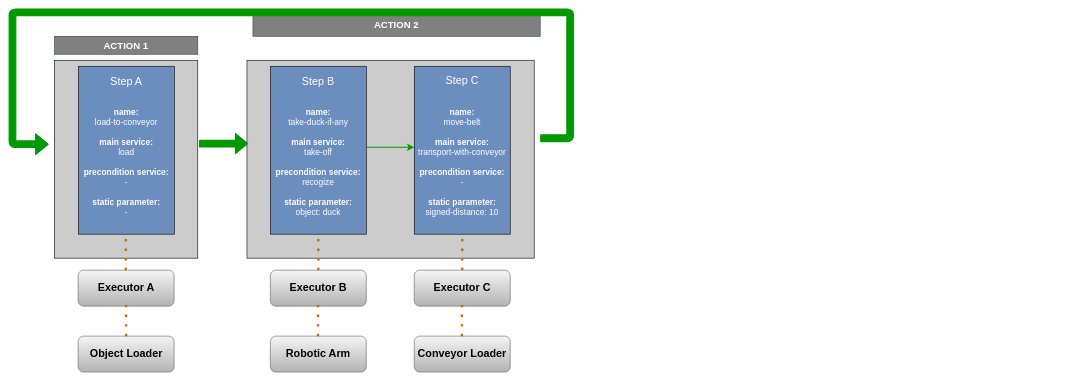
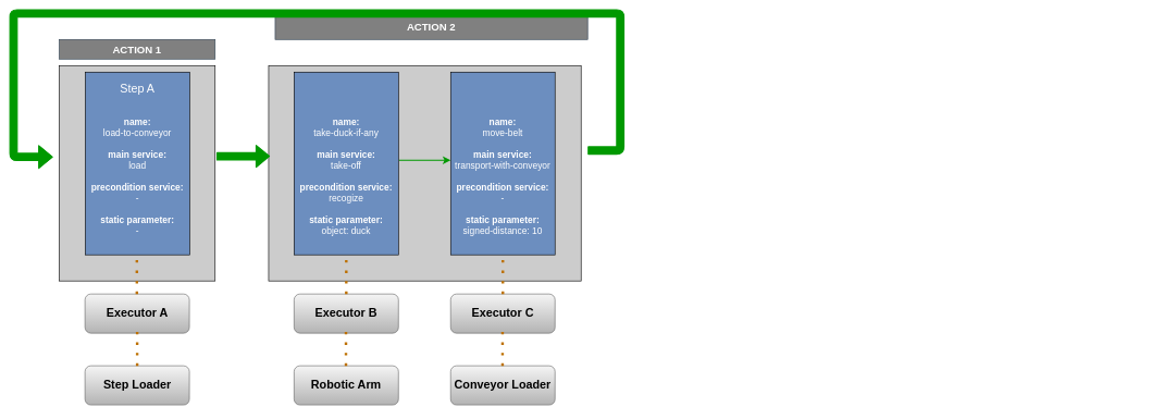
  <mxCell id="0" />
  <mxCell id="1" parent="0" />
  <mxCell id="2" value="" style="rounded=0;whiteSpace=wrap;html=1;fontSize=18;fontColor=#FFFFFF;fillColor=#CCCCCC;" parent="1" vertex="1"><mxGeometry x="90" y="100" width="239" height="330" as="geometry" /></mxCell>
  <mxCell id="3" value="" style="rounded=0;whiteSpace=wrap;html=1;fontSize=16;fillColor=#6C8EBF;" parent="1" vertex="1"><mxGeometry x="130" y="110" width="160" height="280" as="geometry" /></mxCell>
  <mxCell id="4" value="" style="rounded=0;whiteSpace=wrap;html=1;fontSize=18;fontColor=#FFFFFF;fillColor=#CCCCCC;" parent="1" vertex="1"><mxGeometry x="411" y="100" width="479" height="330" as="geometry" /></mxCell>
  <mxCell id="5" value="ACTION 2" style="text;html=1;strokeColor=#314354;align=center;verticalAlign=middle;whiteSpace=wrap;rounded=0;fontStyle=1;fontSize=16;fontColor=#ffffff;fillColor=#808080;" parent="1" vertex="1"><mxGeometry x="421" y="20" width="479" height="40" as="geometry" /></mxCell>
  <mxCell id="6" value="" style="rounded=0;whiteSpace=wrap;html=1;fontSize=16;fillColor=#6C8EBF;" parent="1" vertex="1"><mxGeometry x="690" y="110" width="160" height="280" as="geometry" /></mxCell>
  <mxCell id="7" value="Step A" style="text;html=1;strokeColor=none;fillColor=none;align=center;verticalAlign=middle;whiteSpace=wrap;rounded=0;fontSize=18;fontColor=#FFFFFF;fontStyle=0" parent="1" vertex="1"><mxGeometry x="1710" y="160" width="70" height="30" as="geometry" /></mxCell>
  <mxCell id="8" value="" style="endArrow=classic;html=1;fontSize=18;fontColor=#FFFFFF;strokeWidth=2;strokeColor=#009900;exitX=1.006;exitY=0.396;exitDx=0;exitDy=0;exitPerimeter=0;entryX=0;entryY=0.396;entryDx=0;entryDy=0;entryPerimeter=0;" parent="1" source="12" target="14" edge="1"><mxGeometry width="50" height="50" relative="1" as="geometry"><mxPoint x="20" y="515" as="sourcePoint" /><mxPoint x="687" y="246" as="targetPoint" /></mxGeometry></mxCell>
  <mxCell id="9" value="" style="shape=flexArrow;endArrow=classic;html=1;strokeColor=#009900;strokeWidth=2;fontSize=18;fontColor=#FFFFFF;fillColor=#009900;" parent="1" edge="1"><mxGeometry width="50" height="50" relative="1" as="geometry"><mxPoint x="900" y="230" as="sourcePoint" /><mxPoint x="80" y="240" as="targetPoint" /><Array as="points"><mxPoint x="950" y="230" /><mxPoint x="950" y="20" /><mxPoint x="20" y="20" /><mxPoint x="20" y="240" /></Array></mxGeometry></mxCell>
  <mxCell id="10" value="" style="rounded=0;whiteSpace=wrap;html=1;fontSize=16;fillColor=#6C8EBF;" parent="1" vertex="1"><mxGeometry x="450" y="110" width="160" height="280" as="geometry" /></mxCell>
- <mxCell id="11" value="Step B" style="text;html=1;strokeColor=none;fillColor=none;align=center;verticalAlign=middle;whiteSpace=wrap;rounded=0;fontSize=18;fontColor=#FFFFFF;fontStyle=0" parent="1" vertex="1"><mxGeometry x="460" y="120" width="140" height="30" as="geometry" /></mxCell>
  <mxCell id="12" value="&lt;b&gt;name:&lt;/b&gt;&lt;br&gt;take-duck-if-any&lt;br&gt;&lt;br&gt;&lt;b&gt;main service:&lt;/b&gt;&lt;br&gt;take-off&lt;br&gt;&lt;br&gt;&lt;b&gt;precondition service:&lt;/b&gt;&lt;br&gt;recogize&lt;br&gt;&lt;br&gt;&lt;b&gt;static parameter:&lt;br&gt;&lt;/b&gt;object: duck" style="text;html=1;strokeColor=none;fillColor=none;align=center;verticalAlign=middle;whiteSpace=wrap;rounded=0;fontSize=14;fontColor=#FFFFFF;fontStyle=0" parent="1" vertex="1"><mxGeometry x="450" y="150" width="160" height="240" as="geometry" /></mxCell>
- <mxCell id="13" value="Step C" style="text;html=1;strokeColor=none;fillColor=none;align=center;verticalAlign=middle;whiteSpace=wrap;rounded=0;fontSize=18;fontColor=#FFFFFF;fontStyle=0" parent="1" vertex="1"><mxGeometry x="700" y="119" width="140" height="30" as="geometry" /></mxCell>
  <mxCell id="14" value="&lt;b&gt;name:&lt;/b&gt;&lt;br&gt;move-belt&lt;br&gt;&lt;br&gt;&lt;b&gt;main service:&lt;/b&gt;&lt;br&gt;transport-with-conveyor&lt;br&gt;&lt;br&gt;&lt;b&gt;precondition service:&lt;/b&gt;&lt;br&gt;-&lt;br&gt;&lt;br&gt;&lt;b&gt;static parameter:&lt;br&gt;&lt;/b&gt;signed-distance: 10" style="text;html=1;strokeColor=none;fillColor=none;align=center;verticalAlign=middle;whiteSpace=wrap;rounded=0;fontSize=14;fontColor=#FFFFFF;fontStyle=0" parent="1" vertex="1"><mxGeometry x="690" y="150" width="160" height="240" as="geometry" /></mxCell>
  <mxCell id="15" value="Executor B" style="rounded=1;whiteSpace=wrap;html=1;fontSize=18;fontStyle=1;gradientColor=#b3b3b3;fillColor=#f5f5f5;strokeColor=#666666;" parent="1" vertex="1"><mxGeometry x="450" y="450" width="160" height="60" as="geometry" /></mxCell>
  <mxCell id="16" value="Executor C" style="rounded=1;whiteSpace=wrap;html=1;fontSize=18;fontStyle=1;gradientColor=#b3b3b3;fillColor=#f5f5f5;strokeColor=#666666;" parent="1" vertex="1"><mxGeometry x="690" y="450" width="160" height="60" as="geometry" /></mxCell>
  <mxCell id="17" value="" style="endArrow=none;dashed=1;html=1;dashPattern=1 3;strokeWidth=4;fontSize=18;entryX=0.5;entryY=1;entryDx=0;entryDy=0;exitX=0.5;exitY=0;exitDx=0;exitDy=0;fillColor=#f0a30a;strokeColor=#BD7000;" parent="1" source="15" target="12" edge="1"><mxGeometry width="50" height="50" relative="1" as="geometry"><mxPoint x="190" y="460" as="sourcePoint" /><mxPoint x="240" y="410" as="targetPoint" /></mxGeometry></mxCell>
  <mxCell id="18" value="" style="endArrow=none;dashed=1;html=1;dashPattern=1 3;strokeWidth=4;fontSize=18;entryX=0.5;entryY=1;entryDx=0;entryDy=0;exitX=0.5;exitY=0;exitDx=0;exitDy=0;fillColor=#f0a30a;strokeColor=#BD7000;" parent="1" source="16" target="14" edge="1"><mxGeometry width="50" height="50" relative="1" as="geometry"><mxPoint x="540" y="460" as="sourcePoint" /><mxPoint x="540" y="400" as="targetPoint" /></mxGeometry></mxCell>
  <mxCell id="19" value="ACTION 1" style="text;html=1;strokeColor=#314354;align=center;verticalAlign=middle;whiteSpace=wrap;rounded=0;fontStyle=1;fontSize=16;fontColor=#ffffff;fillColor=#808080;" parent="1" vertex="1"><mxGeometry x="90" y="60" width="239" height="30" as="geometry" /></mxCell>
  <mxCell id="20" value="Step A" style="text;html=1;strokeColor=none;fillColor=none;align=center;verticalAlign=middle;whiteSpace=wrap;rounded=0;fontSize=18;fontColor=#FFFFFF;fontStyle=0" parent="1" vertex="1"><mxGeometry x="140" y="120" width="140" height="30" as="geometry" /></mxCell>
  <mxCell id="21" value="&lt;b&gt;name:&lt;/b&gt;&lt;br&gt;load-to-conveyor&lt;br&gt;&lt;br&gt;&lt;b&gt;main service:&lt;/b&gt;&lt;br&gt;load&lt;br&gt;&lt;br&gt;&lt;b&gt;precondition service:&lt;/b&gt;&lt;br&gt;-&lt;br&gt;&lt;br&gt;&lt;b&gt;static parameter:&lt;br&gt;&lt;/b&gt;-" style="text;html=1;strokeColor=none;fillColor=none;align=center;verticalAlign=middle;whiteSpace=wrap;rounded=0;fontSize=14;fontColor=#FFFFFF;fontStyle=0" parent="1" vertex="1"><mxGeometry x="130" y="150" width="160" height="240" as="geometry" /></mxCell>
  <mxCell id="22" value="Executor A" style="rounded=1;whiteSpace=wrap;html=1;fontSize=18;fontStyle=1;gradientColor=#b3b3b3;fillColor=#f5f5f5;strokeColor=#666666;" parent="1" vertex="1"><mxGeometry x="129.5" y="450" width="160" height="60" as="geometry" /></mxCell>
  <mxCell id="23" value="Robotic Arm" style="rounded=1;whiteSpace=wrap;html=1;fontSize=18;fontStyle=1;gradientColor=#b3b3b3;fillColor=#f5f5f5;strokeColor=#666666;" parent="1" vertex="1"><mxGeometry x="450" y="560" width="160" height="60" as="geometry" /></mxCell>
  <mxCell id="24" value="Conveyor Loader" style="rounded=1;whiteSpace=wrap;html=1;fontSize=18;fontStyle=1;gradientColor=#b3b3b3;fillColor=#f5f5f5;strokeColor=#666666;" parent="1" vertex="1"><mxGeometry x="690" y="560" width="160" height="60" as="geometry" /></mxCell>
  <mxCell id="25" value="" style="endArrow=none;dashed=1;html=1;dashPattern=1 3;strokeWidth=4;fontSize=18;entryX=0.5;entryY=1;entryDx=0;entryDy=0;exitX=0.5;exitY=0;exitDx=0;exitDy=0;fillColor=#f0a30a;strokeColor=#BD7000;" parent="1" edge="1"><mxGeometry width="50" height="50" relative="1" as="geometry"><mxPoint x="209" y="450" as="sourcePoint" /><mxPoint x="209" y="390" as="targetPoint" /></mxGeometry></mxCell>
  <mxCell id="26" value="" style="endArrow=none;dashed=1;html=1;dashPattern=1 3;strokeWidth=4;fontSize=18;entryX=0.5;entryY=1;entryDx=0;entryDy=0;exitX=0.5;exitY=0;exitDx=0;exitDy=0;fillColor=#f0a30a;strokeColor=#BD7000;" parent="1" edge="1"><mxGeometry width="50" height="50" relative="1" as="geometry"><mxPoint x="529.5" y="560" as="sourcePoint" /><mxPoint x="529.5" y="500" as="targetPoint" /></mxGeometry></mxCell>
  <mxCell id="27" value="" style="endArrow=none;dashed=1;html=1;dashPattern=1 3;strokeWidth=4;fontSize=18;entryX=0.5;entryY=1;entryDx=0;entryDy=0;exitX=0.5;exitY=0;exitDx=0;exitDy=0;fillColor=#f0a30a;strokeColor=#BD7000;" parent="1" edge="1"><mxGeometry width="50" height="50" relative="1" as="geometry"><mxPoint x="769.5" y="560" as="sourcePoint" /><mxPoint x="769.5" y="500" as="targetPoint" /></mxGeometry></mxCell>
- <mxCell id="28" value="Object Loader" style="rounded=1;whiteSpace=wrap;html=1;fontSize=18;fontStyle=1;gradientColor=#b3b3b3;fillColor=#f5f5f5;strokeColor=#666666;" parent="1" vertex="1"><mxGeometry x="129.5" y="560" width="160" height="60" as="geometry" /></mxCell>
+ <mxCell id="28" value="Step Loader" style="rounded=1;whiteSpace=wrap;html=1;fontSize=18;fontStyle=1;gradientColor=#b3b3b3;fillColor=#f5f5f5;strokeColor=#666666;" parent="1" vertex="1"><mxGeometry x="129.5" y="560" width="160" height="60" as="geometry" /></mxCell>
  <mxCell id="29" value="" style="endArrow=none;dashed=1;html=1;dashPattern=1 3;strokeWidth=4;fontSize=18;entryX=0.5;entryY=1;entryDx=0;entryDy=0;exitX=0.5;exitY=0;exitDx=0;exitDy=0;fillColor=#f0a30a;strokeColor=#BD7000;" parent="1" edge="1"><mxGeometry width="50" height="50" relative="1" as="geometry"><mxPoint x="209.5" y="560" as="sourcePoint" /><mxPoint x="209.5" y="500" as="targetPoint" /></mxGeometry></mxCell>
  <mxCell id="30" value="" style="shape=flexArrow;endArrow=classic;html=1;strokeColor=#009900;strokeWidth=2;fontSize=18;fontColor=#FFFFFF;fillColor=#009900;entryX=0.004;entryY=0.421;entryDx=0;entryDy=0;entryPerimeter=0;" parent="1" target="4" edge="1"><mxGeometry width="50" height="50" relative="1" as="geometry"><mxPoint x="331" y="239" as="sourcePoint" /><mxPoint x="260" y="30" as="targetPoint" /><Array as="points" /></mxGeometry></mxCell>
